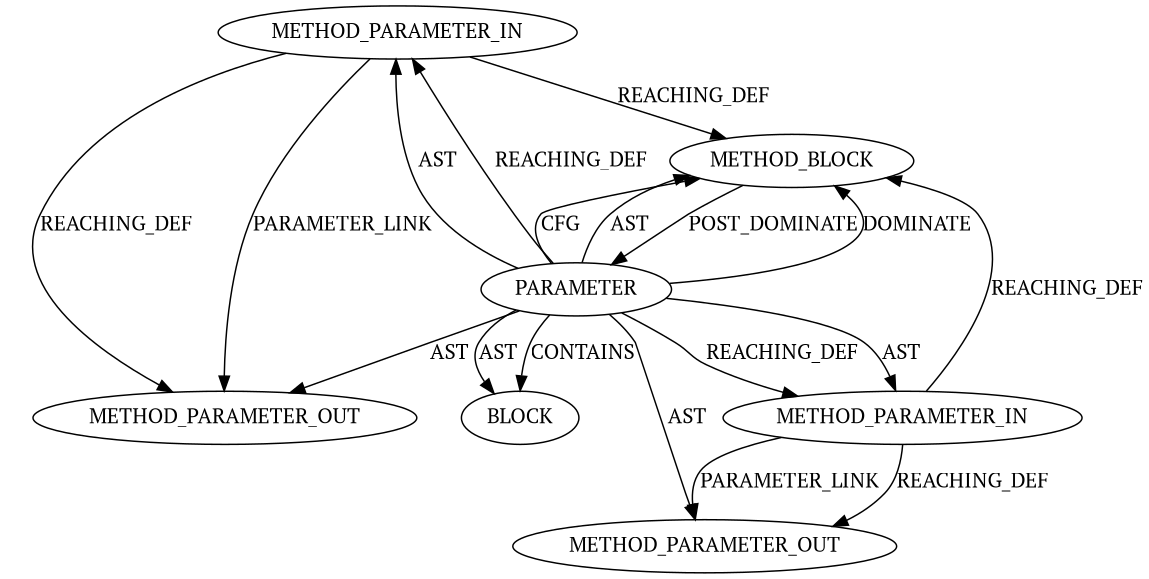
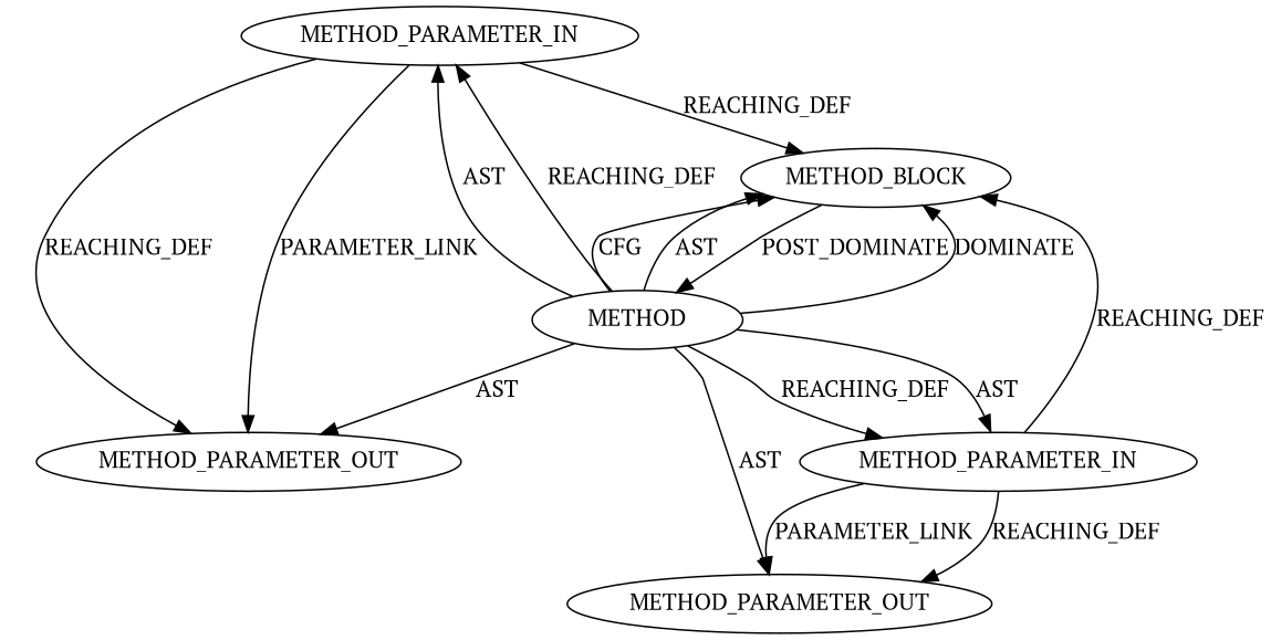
  digraph {
    fontname="PT Serif"
    node [CODE=p2 EVALUATION_STRATEGY=BY_VALUE IS_VARIADIC=false ORDER=2 TYPE_FULL_NAME=ANY fontname="PT Serif"]
    edge [fontname="PT Serif"]
    n1 [INDEX=2 NAME=p2 label=METHOD_PARAMETER_IN]
    n2 [CODE=RET label=METHOD_BLOCK IS_VARIADIC=""]
    n3 [INDEX=2 NAME=p2 label=METHOD_PARAMETER_OUT]
-   n4 [AST_PARENT_FULL_NAME="<global>" AST_PARENT_TYPE=NAMESPACE_BLOCK CODE="<empty>" FILENAME="<empty>" FULL_NAME=RAND_pseudo_bytes IS_EXTERNAL=true NAME=RAND_pseudo_bytes ORDER=0 label=PARAMETER EVALUATION_STRATEGY="" IS_VARIADIC="" TYPE_FULL_NAME=""]
+   n4 [AST_PARENT_FULL_NAME="<global>" AST_PARENT_TYPE=NAMESPACE_BLOCK CODE="<empty>" FILENAME="<empty>" FULL_NAME=RAND_pseudo_bytes IS_EXTERNAL=true NAME=RAND_pseudo_bytes ORDER=0 label=METHOD EVALUATION_STRATEGY="" IS_VARIADIC="" TYPE_FULL_NAME=""]
    n5 [CODE=p1 INDEX=1 NAME=p1 ORDER=1 label=METHOD_PARAMETER_IN]
    n6 [CODE=p1 INDEX=1 NAME=p1 ORDER=1 label=METHOD_PARAMETER_OUT]
-   n7 [ARGUMENT_INDEX=1 CODE="<empty>" ORDER=1 label=BLOCK EVALUATION_STRATEGY="" IS_VARIADIC=""]
    n1 -> n2 [VARIABLE=p2 label=REACHING_DEF]
    n1 -> n3 [VARIABLE=p2 label=REACHING_DEF]
    n1 -> n3 [label=PARAMETER_LINK]
    n2 -> n4 [label=POST_DOMINATE]
    n4 -> n1 [label=AST]
    n4 -> n1 [label=REACHING_DEF]
    n4 -> n2 [label=DOMINATE]
    n4 -> n2 [label=CFG]
    n4 -> n2 [label=AST]
    n4 -> n3 [label=AST]
    n4 -> n5 [label=AST]
    n4 -> n5 [label=REACHING_DEF]
    n4 -> n6 [label=AST]
-   n4 -> n7 [label=CONTAINS]
-   n4 -> n7 [label=AST]
    n5 -> n2 [VARIABLE=p1 label=REACHING_DEF]
    n5 -> n6 [VARIABLE=p1 label=REACHING_DEF]
    n5 -> n6 [label=PARAMETER_LINK]
  }
